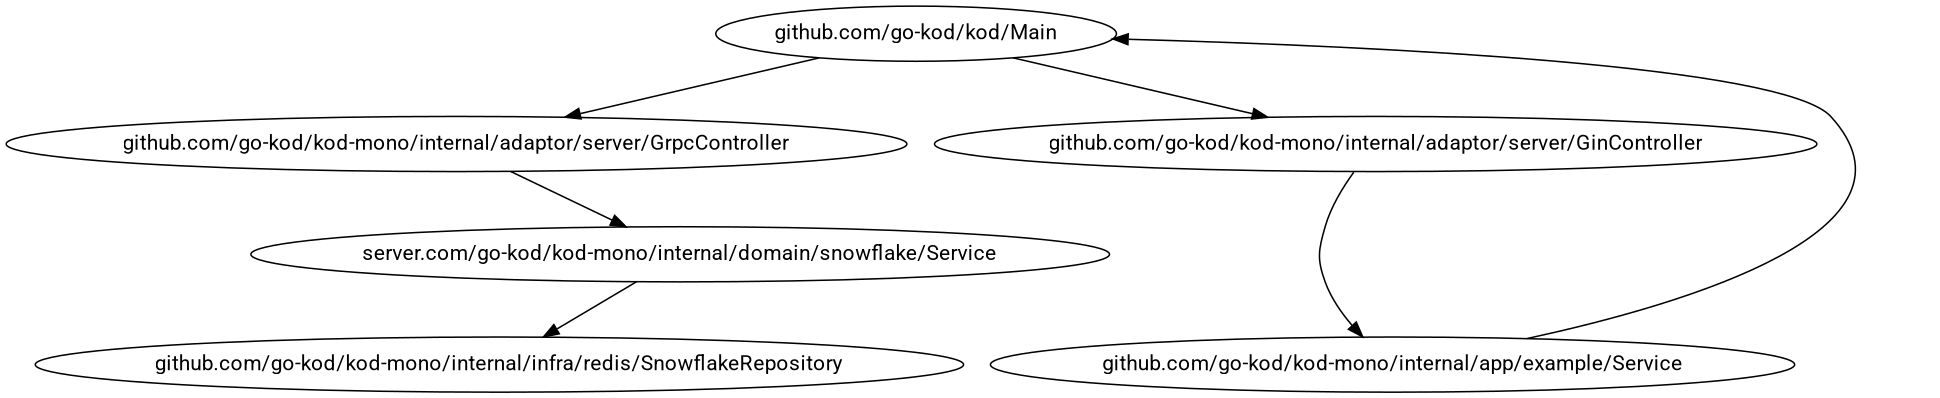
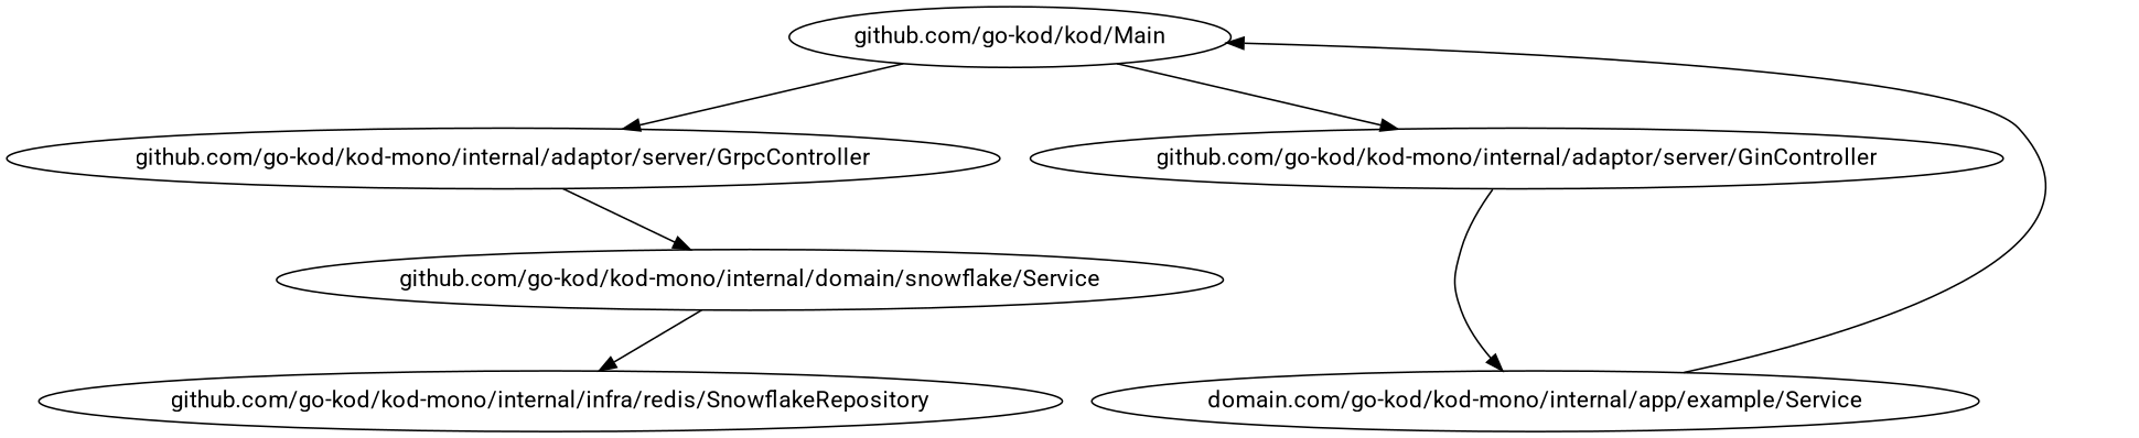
  strict digraph {
    fontname=Roboto
    node [fontname=Roboto weight=0]
    edge [fontname=Roboto weight=0]
-   "github.com/go-kod/kod-mono/internal/domain/snowflake/Service" [label="server.com/go-kod/kod-mono/internal/domain/snowflake/Service"]
+   "github.com/go-kod/kod-mono/internal/domain/snowflake/Service"
    "github.com/go-kod/kod-mono/internal/infra/redis/SnowflakeRepository"
    "github.com/go-kod/kod/Main"
    "github.com/go-kod/kod-mono/internal/adaptor/server/GrpcController"
    "github.com/go-kod/kod-mono/internal/adaptor/server/GinController"
-   "github.com/go-kod/kod-mono/internal/app/example/Service"
+   "github.com/go-kod/kod-mono/internal/app/example/Service" [label="domain.com/go-kod/kod-mono/internal/app/example/Service"]
    "github.com/go-kod/kod-mono/internal/domain/snowflake/Service" -> "github.com/go-kod/kod-mono/internal/infra/redis/SnowflakeRepository"
    "github.com/go-kod/kod/Main" -> "github.com/go-kod/kod-mono/internal/adaptor/server/GrpcController"
    "github.com/go-kod/kod/Main" -> "github.com/go-kod/kod-mono/internal/adaptor/server/GinController"
    "github.com/go-kod/kod-mono/internal/adaptor/server/GrpcController" -> "github.com/go-kod/kod-mono/internal/domain/snowflake/Service"
    "github.com/go-kod/kod-mono/internal/adaptor/server/GinController" -> "github.com/go-kod/kod-mono/internal/app/example/Service"
    "github.com/go-kod/kod-mono/internal/app/example/Service" -> "github.com/go-kod/kod/Main"
  }
